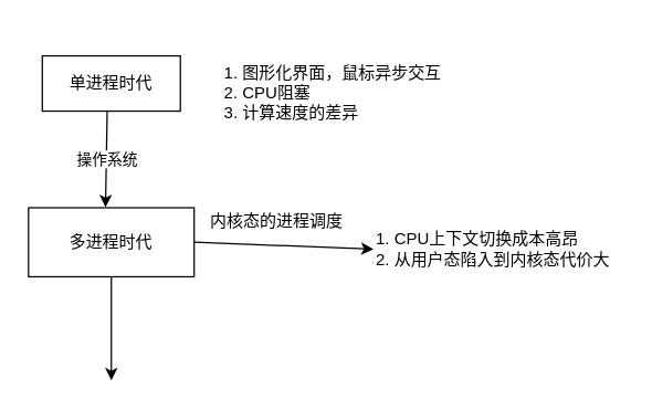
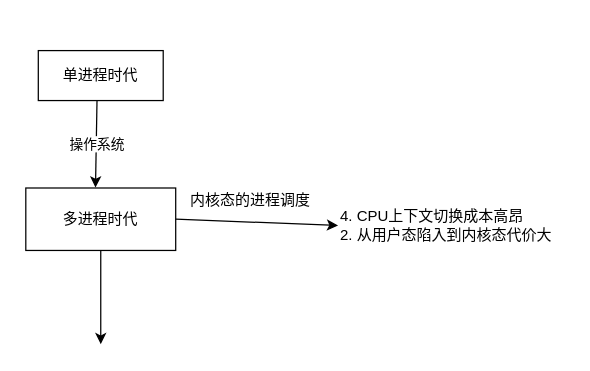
  <mxCell id="0" />
  <mxCell id="1" parent="0" />
  <mxCell id="2" value="单进程时代" style="rounded=0;whiteSpace=wrap;html=1;" vertex="1" parent="1"><mxGeometry x="30" y="40" width="100" height="40" as="geometry" /></mxCell>
- <mxCell id="3" value="1. 图形化界面，鼠标异步交互&lt;br&gt;2. CPU阻塞&lt;br&gt;3. 计算速度的差异" style="text;html=1;strokeColor=none;fillColor=none;align=left;verticalAlign=left;whiteSpace=wrap;rounded=0;" vertex="1" parent="1"><mxGeometry x="160" y="20" width="180" height="80" as="geometry" /></mxCell>
  <mxCell id="4" style="edgeStyle=none;html=1;" edge="1" parent="1" source="5"><mxGeometry relative="1" as="geometry"><mxPoint x="80" y="275" as="targetPoint" /></mxGeometry></mxCell>
  <mxCell id="5" value="多进程时代" style="whiteSpace=wrap;html=1;rounded=0;" vertex="1" parent="1"><mxGeometry x="20" y="150" width="120" height="50" as="geometry" /></mxCell>
  <mxCell id="6" value="" style="endArrow=classic;html=1;entryX=0.465;entryY=-0.007;entryDx=0;entryDy=0;entryPerimeter=0;" edge="1" parent="1" target="5"><mxGeometry relative="1" as="geometry"><mxPoint x="77" y="80" as="sourcePoint" /><mxPoint x="77" y="140" as="targetPoint" /></mxGeometry></mxCell>
  <mxCell id="7" value="操作系统" style="edgeLabel;resizable=0;html=1;align=center;verticalAlign=middle;" connectable="0" vertex="1" parent="6"><mxGeometry relative="1" as="geometry" /></mxCell>
  <mxCell id="8" value="" style="endArrow=classic;html=1;exitX=1;exitY=0.5;exitDx=0;exitDy=0;" edge="1" parent="1" source="5"><mxGeometry width="50" height="50" relative="1" as="geometry"><mxPoint x="250" y="240" as="sourcePoint" /><mxPoint x="270" y="180" as="targetPoint" /></mxGeometry></mxCell>
  <mxCell id="9" value="内核态的进程调度" style="text;html=1;strokeColor=none;fillColor=none;align=center;verticalAlign=middle;whiteSpace=wrap;rounded=0;" vertex="1" parent="1"><mxGeometry x="150" y="150" width="100" height="20" as="geometry" /></mxCell>
- <mxCell id="10" value="1. CPU上下文切换成本高昂&lt;br&gt;2. 从用户态陷入到内核态代价大" style="text;html=1;strokeColor=none;fillColor=none;align=left;verticalAlign=middle;whiteSpace=wrap;rounded=0;" vertex="1" parent="1"><mxGeometry x="270" y="140" width="180" height="80" as="geometry" /></mxCell>
+ <mxCell id="10" value="4. CPU上下文切换成本高昂&lt;br&gt;2. 从用户态陷入到内核态代价大" style="text;html=1;strokeColor=none;fillColor=none;align=left;verticalAlign=middle;whiteSpace=wrap;rounded=0;" vertex="1" parent="1"><mxGeometry x="270" y="140" width="180" height="80" as="geometry" /></mxCell>
